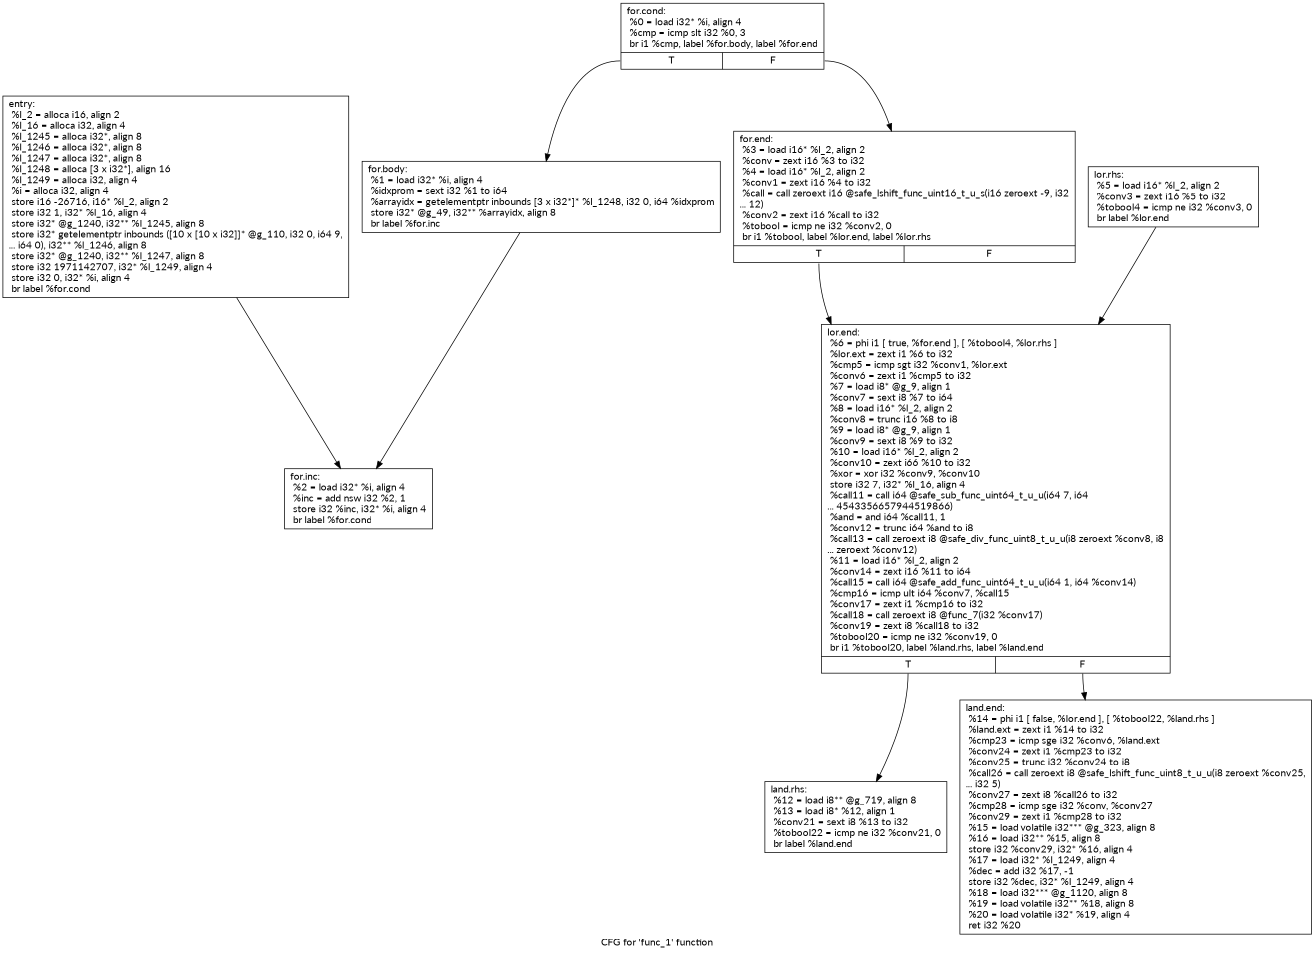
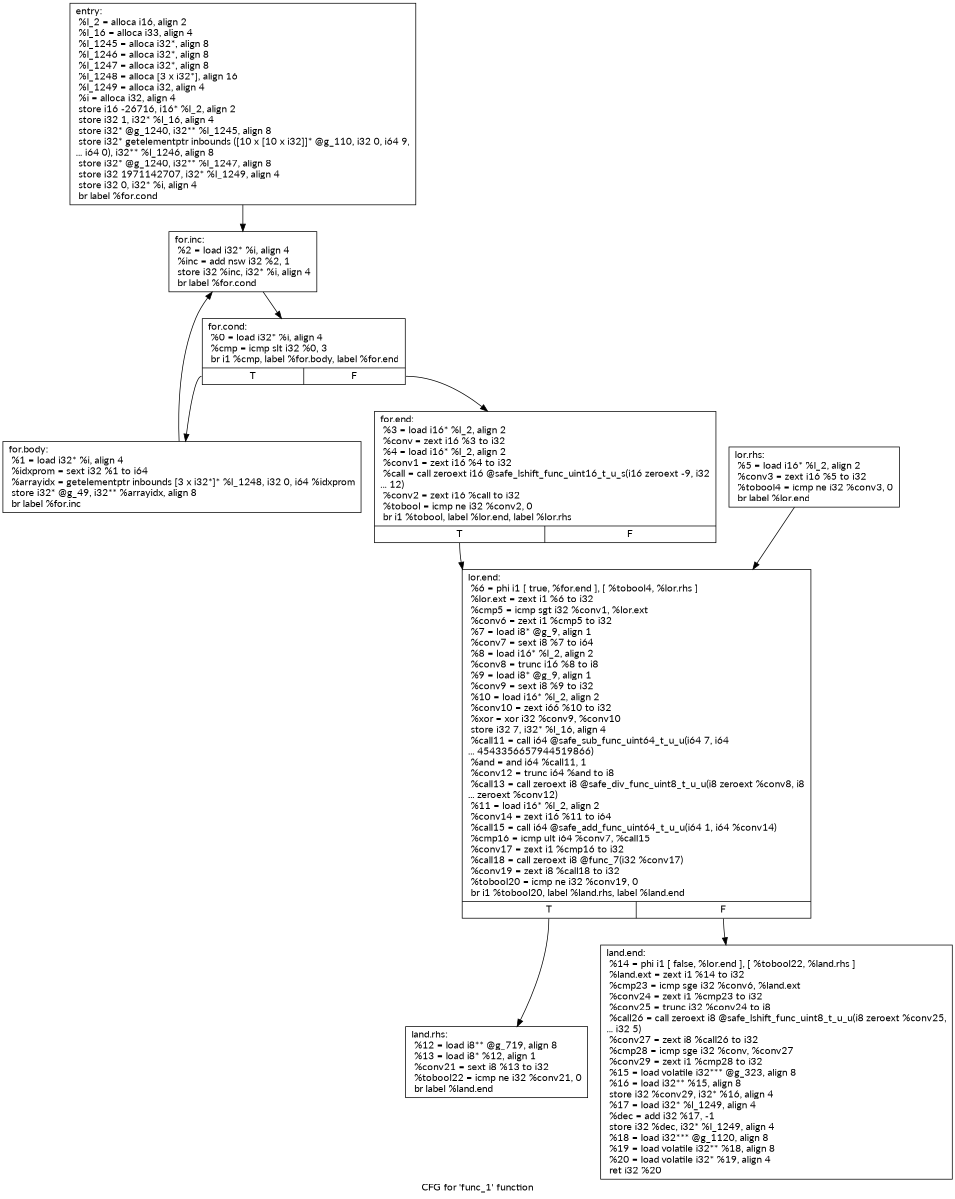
  digraph {
    fontname=Lato
    label="CFG for 'func_1' function"
    node [fontname=Lato shape=record]
    edge [fontname=Lato]
-   n1 [label="{entry:\l  %l_2 = alloca i16, align 2\l  %l_16 = alloca i32, align 4\l  %l_1245 = alloca i32*, align 8\l  %l_1246 = alloca i32*, align 8\l  %l_1247 = alloca i32*, align 8\l  %l_1248 = alloca [3 x i32*], align 16\l  %l_1249 = alloca i32, align 4\l  %i = alloca i32, align 4\l  store i16 -26716, i16* %l_2, align 2\l  store i32 1, i32* %l_16, align 4\l  store i32* @g_1240, i32** %l_1245, align 8\l  store i32* getelementptr inbounds ([10 x [10 x i32]]* @g_110, i32 0, i64 9,\l... i64 0), i32** %l_1246, align 8\l  store i32* @g_1240, i32** %l_1247, align 8\l  store i32 1971142707, i32* %l_1249, align 4\l  store i32 0, i32* %i, align 4\l  br label %for.cond\l}"]
+   n1 [label="{entry:\l  %l_2 = alloca i16, align 2\l  %l_16 = alloca i33, align 4\l  %l_1245 = alloca i32*, align 8\l  %l_1246 = alloca i32*, align 8\l  %l_1247 = alloca i32*, align 8\l  %l_1248 = alloca [3 x i32*], align 16\l  %l_1249 = alloca i32, align 4\l  %i = alloca i32, align 4\l  store i16 -26716, i16* %l_2, align 2\l  store i32 1, i32* %l_16, align 4\l  store i32* @g_1240, i32** %l_1245, align 8\l  store i32* getelementptr inbounds ([10 x [10 x i32]]* @g_110, i32 0, i64 9,\l... i64 0), i32** %l_1246, align 8\l  store i32* @g_1240, i32** %l_1247, align 8\l  store i32 1971142707, i32* %l_1249, align 4\l  store i32 0, i32* %i, align 4\l  br label %for.cond\l}"]
    n2 [label="{for.inc:                                          \l  %2 = load i32* %i, align 4\l  %inc = add nsw i32 %2, 1\l  store i32 %inc, i32* %i, align 4\l  br label %for.cond\l}"]
    n3 [label="{for.cond:                                         \l  %0 = load i32* %i, align 4\l  %cmp = icmp slt i32 %0, 3\l  br i1 %cmp, label %for.body, label %for.end\l|{<s0>T|<s1>F}}"]
    n4 [label="{for.body:                                         \l  %1 = load i32* %i, align 4\l  %idxprom = sext i32 %1 to i64\l  %arrayidx = getelementptr inbounds [3 x i32*]* %l_1248, i32 0, i64 %idxprom\l  store i32* @g_49, i32** %arrayidx, align 8\l  br label %for.inc\l}"]
    n5 [label="{for.end:                                          \l  %3 = load i16* %l_2, align 2\l  %conv = zext i16 %3 to i32\l  %4 = load i16* %l_2, align 2\l  %conv1 = zext i16 %4 to i32\l  %call = call zeroext i16 @safe_lshift_func_uint16_t_u_s(i16 zeroext -9, i32\l... 12)\l  %conv2 = zext i16 %call to i32\l  %tobool = icmp ne i32 %conv2, 0\l  br i1 %tobool, label %lor.end, label %lor.rhs\l|{<s0>T|<s1>F}}"]
    n6 [label="{lor.end:                                          \l  %6 = phi i1 [ true, %for.end ], [ %tobool4, %lor.rhs ]\l  %lor.ext = zext i1 %6 to i32\l  %cmp5 = icmp sgt i32 %conv1, %lor.ext\l  %conv6 = zext i1 %cmp5 to i32\l  %7 = load i8* @g_9, align 1\l  %conv7 = sext i8 %7 to i64\l  %8 = load i16* %l_2, align 2\l  %conv8 = trunc i16 %8 to i8\l  %9 = load i8* @g_9, align 1\l  %conv9 = sext i8 %9 to i32\l  %10 = load i16* %l_2, align 2\l  %conv10 = zext i66 %10 to i32\l  %xor = xor i32 %conv9, %conv10\l  store i32 7, i32* %l_16, align 4\l  %call11 = call i64 @safe_sub_func_uint64_t_u_u(i64 7, i64\l... 4543356657944519866)\l  %and = and i64 %call11, 1\l  %conv12 = trunc i64 %and to i8\l  %call13 = call zeroext i8 @safe_div_func_uint8_t_u_u(i8 zeroext %conv8, i8\l... zeroext %conv12)\l  %11 = load i16* %l_2, align 2\l  %conv14 = zext i16 %11 to i64\l  %call15 = call i64 @safe_add_func_uint64_t_u_u(i64 1, i64 %conv14)\l  %cmp16 = icmp ult i64 %conv7, %call15\l  %conv17 = zext i1 %cmp16 to i32\l  %call18 = call zeroext i8 @func_7(i32 %conv17)\l  %conv19 = zext i8 %call18 to i32\l  %tobool20 = icmp ne i32 %conv19, 0\l  br i1 %tobool20, label %land.rhs, label %land.end\l|{<s0>T|<s1>F}}"]
    n7 [label="{land.rhs:                                         \l  %12 = load i8** @g_719, align 8\l  %13 = load i8* %12, align 1\l  %conv21 = sext i8 %13 to i32\l  %tobool22 = icmp ne i32 %conv21, 0\l  br label %land.end\l}"]
    n8 [label="{land.end:                                         \l  %14 = phi i1 [ false, %lor.end ], [ %tobool22, %land.rhs ]\l  %land.ext = zext i1 %14 to i32\l  %cmp23 = icmp sge i32 %conv6, %land.ext\l  %conv24 = zext i1 %cmp23 to i32\l  %conv25 = trunc i32 %conv24 to i8\l  %call26 = call zeroext i8 @safe_lshift_func_uint8_t_u_u(i8 zeroext %conv25,\l... i32 5)\l  %conv27 = zext i8 %call26 to i32\l  %cmp28 = icmp sge i32 %conv, %conv27\l  %conv29 = zext i1 %cmp28 to i32\l  %15 = load volatile i32*** @g_323, align 8\l  %16 = load i32** %15, align 8\l  store i32 %conv29, i32* %16, align 4\l  %17 = load i32* %l_1249, align 4\l  %dec = add i32 %17, -1\l  store i32 %dec, i32* %l_1249, align 4\l  %18 = load i32*** @g_1120, align 8\l  %19 = load volatile i32** %18, align 8\l  %20 = load volatile i32* %19, align 4\l  ret i32 %20\l}"]
    n9 [label="{lor.rhs:                                          \l  %5 = load i16* %l_2, align 2\l  %conv3 = zext i16 %5 to i32\l  %tobool4 = icmp ne i32 %conv3, 0\l  br label %lor.end\l}"]
    n1 -> n2
+   n2 -> n3
    n3 -> n4 [tailport=s0]
    n3 -> n5 [tailport=s1]
    n4 -> n2
    n5 -> n6 [tailport=s0]
    n6 -> n7 [tailport=s0]
    n6 -> n8 [tailport=s1]
    n9 -> n6
  }
